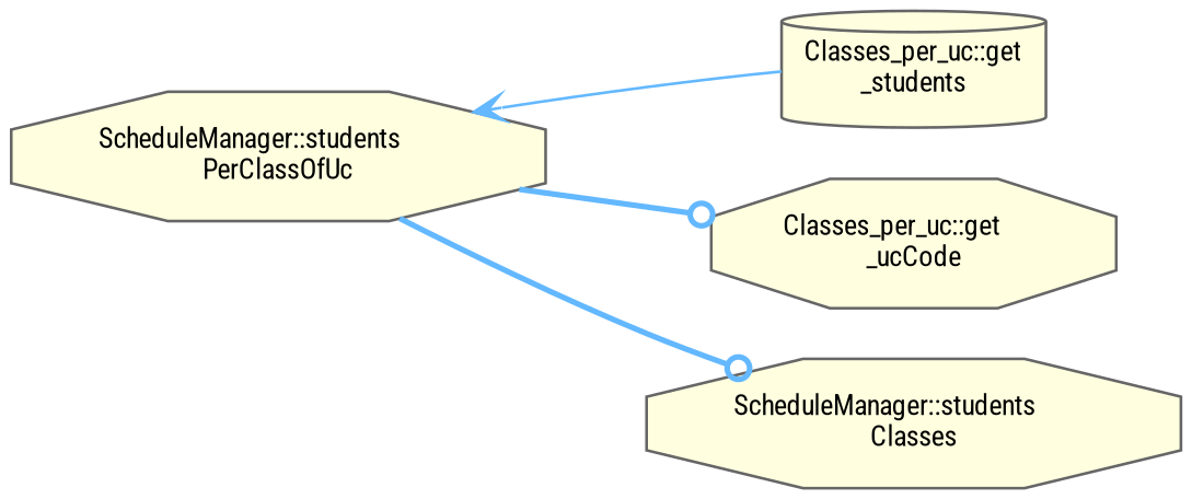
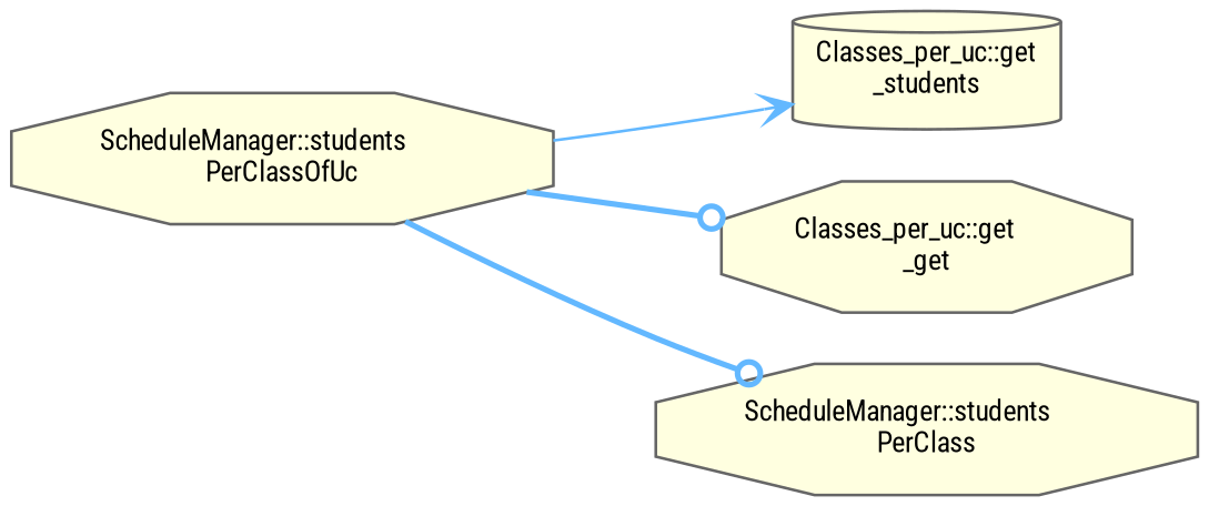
  digraph {
    fontname="Roboto Condensed"
    rankdir=LR
    node [color=grey40 fillcolor=lightyellow fontname="Roboto Condensed" fontsize=10 shape=octagon style=filled]
    edge [arrowhead=odot color=steelblue1 fontname="Roboto Condensed" fontsize=10 labelfontname=Helvetica labelfontsize=10 style=bold]
    n1 [color=gray40 fontcolor=black height=0.2 label="ScheduleManager::students\lPerClassOfUc" width=0.4]
    n2 [height=0.2 label="Classes_per_uc::get\l_students" shape=cylinder width=0.4]
-   n3 [height=0.2 label="Classes_per_uc::get\l_ucCode" width=0.4]
-   n4 [height=0.2 label="ScheduleManager::students\lClasses" width=0.4]
-   n2 -> n1 [arrowhead=vee style=solid]
+   n3 [height=0.2 label="Classes_per_uc::get\l_get" width=0.4]
+   n4 [height=0.2 label="ScheduleManager::students\lPerClass" width=0.4]
+   n1 -> n2 [arrowhead=vee style=solid]
    n1 -> n3
    n1 -> n4
  }
